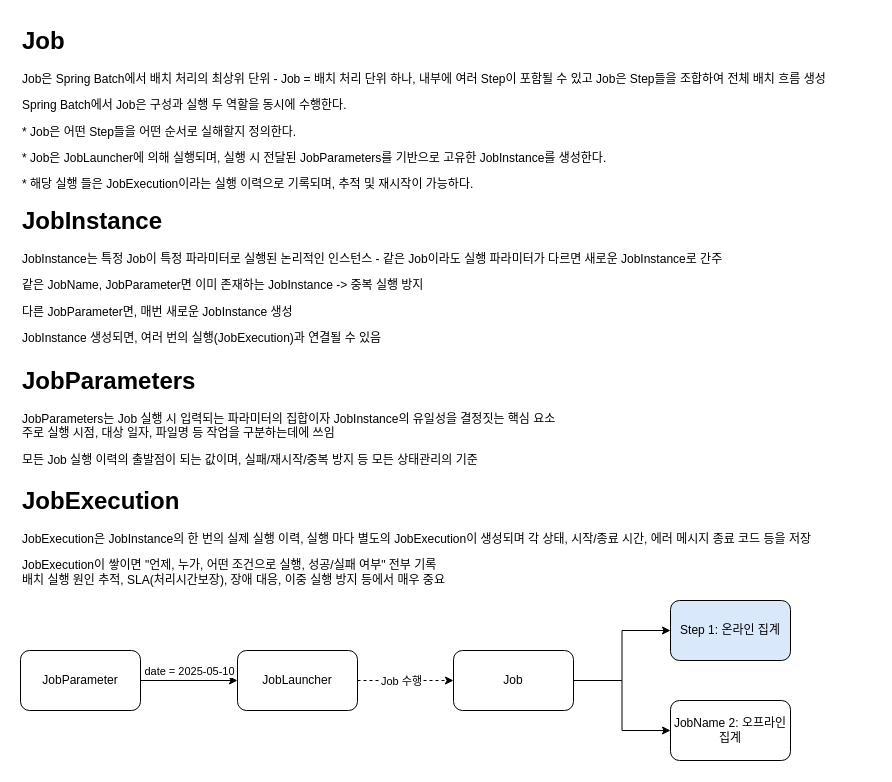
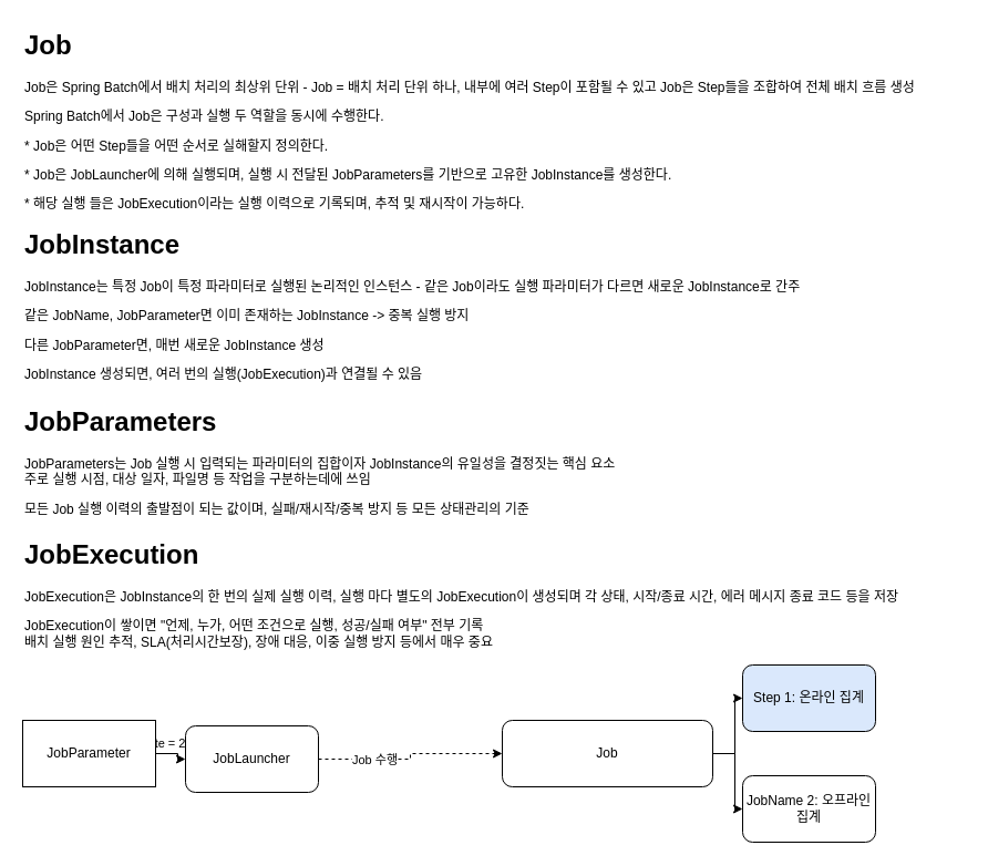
  <mxCell id="0" />
  <mxCell id="1" parent="0" />
  <mxCell id="2" value="&lt;h1 style=&quot;margin-top: 0px;&quot;&gt;Job&lt;/h1&gt;&lt;p&gt;Job은 Spring Batch에서 배치 처리의 최상위 단위 - Job = 배치 처리 단위 하나, 내부에 여러 Step이 포함될 수 있고 Job은 Step들을 조합하여 전체 배치 흐름 생성&lt;/p&gt;&lt;p&gt;Spring Batch에서 Job은 구성과 실행 두 역할을 동시에 수행한다.&amp;nbsp;&lt;/p&gt;&lt;p&gt;* Job은 어떤 Step들을 어떤 순서로 실해할지 정의한다.&lt;/p&gt;&lt;p&gt;* Job은 JobLauncher에 의해 실행되며, 실행 시 전달된 JobParameters를 기반으로 고유한 JobInstance를 생성한다.&lt;/p&gt;&lt;p&gt;* 해당 실행 들은 JobExecution이라는 실행 이력으로 기록되며, 추적 및 재시작이 가능하다.&lt;/p&gt;" style="text;html=1;whiteSpace=wrap;overflow=hidden;rounded=0;" vertex="1" parent="1"><mxGeometry width="850" height="200" as="geometry" x="20" y="20" /></mxCell>
  <mxCell id="3" value="" style="group" vertex="1" connectable="0" parent="1"><mxGeometry y="600" width="770" height="160" as="geometry" x="20" /></mxCell>
  <mxCell id="4" style="edgeStyle=orthogonalEdgeStyle;rounded=0;orthogonalLoop=1;jettySize=auto;html=1;entryX=0;entryY=0.5;entryDx=0;entryDy=0;" edge="1" parent="3" source="6" target="9"><mxGeometry relative="1" as="geometry" /></mxCell>
  <mxCell id="5" value="date = 2025-05-10" style="edgeLabel;html=1;align=center;verticalAlign=middle;resizable=0;points=[];" vertex="1" connectable="0" parent="4"><mxGeometry x="-0.46" relative="1" as="geometry"><mxPoint x="22" y="-10" as="offset" /></mxGeometry></mxCell>
- <mxCell id="6" value="JobParameter" style="rounded=1;whiteSpace=wrap;html=1;" vertex="1" parent="3"><mxGeometry y="50" width="120" height="60" as="geometry" /></mxCell>
+ <mxCell id="6" value="JobParameter" style="whiteSpace=wrap;html=1;rounded=0;" vertex="1" parent="3"><mxGeometry y="50" width="120" height="60" as="geometry" /></mxCell>
  <mxCell id="7" style="edgeStyle=orthogonalEdgeStyle;rounded=0;orthogonalLoop=1;jettySize=auto;html=1;dashed=1;" edge="1" parent="3" source="9" target="11"><mxGeometry relative="1" as="geometry" /></mxCell>
  <mxCell id="8" value="Job 수행" style="edgeLabel;html=1;align=center;verticalAlign=middle;resizable=0;points=[];" vertex="1" connectable="0" parent="7"><mxGeometry x="-0.799" y="1" relative="1" as="geometry"><mxPoint x="33" y="1" as="offset" /></mxGeometry></mxCell>
- <mxCell id="9" value="JobLauncher" style="rounded=1;whiteSpace=wrap;html=1;" vertex="1" parent="3"><mxGeometry x="217" y="50" width="120" height="60" as="geometry" /></mxCell>
+ <mxCell id="9" value="JobLauncher" style="rounded=1;whiteSpace=wrap;html=1;" vertex="1" parent="3"><mxGeometry x="147" y="55" width="120" height="60" as="geometry" /></mxCell>
  <mxCell id="10" style="edgeStyle=orthogonalEdgeStyle;rounded=0;orthogonalLoop=1;jettySize=auto;html=1;" edge="1" parent="3" source="11" target="13"><mxGeometry relative="1" as="geometry" /></mxCell>
- <mxCell id="11" value="Job" style="rounded=1;whiteSpace=wrap;html=1;" vertex="1" parent="3"><mxGeometry x="433" y="50" width="120" height="60" as="geometry" /></mxCell>
+ <mxCell id="11" value="Job" style="rounded=1;whiteSpace=wrap;html=1;" vertex="1" parent="3"><mxGeometry x="433" y="50" width="190" height="60" as="geometry" /></mxCell>
  <mxCell id="12" value="" style="group" vertex="1" connectable="0" parent="3"><mxGeometry x="650" width="120" height="160" as="geometry" /></mxCell>
  <mxCell id="13" value="Step 1: 온라인 집계" style="rounded=1;whiteSpace=wrap;html=1;fillColor=#dae8fc;" vertex="1" parent="12"><mxGeometry width="120" height="60" as="geometry" /></mxCell>
  <mxCell id="14" value="JobName 2: 오프라인 집계" style="rounded=1;whiteSpace=wrap;html=1;" vertex="1" parent="12"><mxGeometry y="100" width="120" height="60" as="geometry" /></mxCell>
  <mxCell id="15" style="edgeStyle=orthogonalEdgeStyle;rounded=0;orthogonalLoop=1;jettySize=auto;html=1;entryX=0;entryY=0.5;entryDx=0;entryDy=0;" edge="1" parent="3" source="11" target="14"><mxGeometry relative="1" as="geometry" /></mxCell>
  <mxCell id="16" value="&lt;h1 style=&quot;margin-top: 0px;&quot;&gt;JobInstance&lt;/h1&gt;&lt;p&gt;JobInstance는 특정 Job이 특정 파라미터로 실행된 논리적인 인스턴스 - 같은 Job이라도 실행 파라미터가 다르면 새로운 JobInstance로 간주&lt;/p&gt;&lt;p&gt;같은 JobName, JobParameter면 이미 존재하는 JobInstance -&amp;gt; 중복 실행 방지&lt;br&gt;&lt;/p&gt;&lt;p&gt;다른 JobParameter면, 매번 새로운 JobInstance 생성&lt;span style=&quot;background-color: transparent; color: light-dark(rgb(0, 0, 0), rgb(255, 255, 255));&quot;&gt;&lt;br&gt;&lt;/span&gt;&lt;/p&gt;&lt;p&gt;&lt;span style=&quot;background-color: transparent; color: light-dark(rgb(0, 0, 0), rgb(255, 255, 255));&quot;&gt;JobInstance 생성되면, 여러 번의 실행(JobExecution)과 연결될 수 있음&lt;/span&gt;&lt;/p&gt;&lt;p&gt;&lt;span style=&quot;background-color: transparent; color: light-dark(rgb(0, 0, 0), rgb(255, 255, 255));&quot;&gt;&lt;br&gt;&lt;/span&gt;&lt;/p&gt;" style="text;html=1;whiteSpace=wrap;overflow=hidden;rounded=0;fontFamily=Helvetica;" vertex="1" parent="1"><mxGeometry y="200" width="850" height="160" as="geometry" x="20" /></mxCell>
  <mxCell id="17" value="&lt;h1 style=&quot;margin-top: 0px;&quot;&gt;JobParameters&lt;/h1&gt;&lt;p&gt;JobParameters는 Job 실행 시 입력되는 파라미터의 집합이자 JobInstance의 유일성을 결정짓는 핵심 요소&lt;br&gt;주로 실행 시점, 대상 일자, 파일명 등 작업을 구분하는데에 쓰임&lt;/p&gt;&lt;p&gt;모든 Job 실행 이력의 출발점이 되는 값이며, 실패/재시작/중복 방지 등 모든 상태관리의 기준&lt;/p&gt;" style="text;html=1;whiteSpace=wrap;overflow=hidden;rounded=0;fontFamily=Helvetica;" vertex="1" parent="1"><mxGeometry y="360" width="850" height="120" as="geometry" x="20" /></mxCell>
  <mxCell id="18" value="&lt;h1 style=&quot;margin-top: 0px;&quot;&gt;JobExecution&lt;/h1&gt;&lt;p&gt;JobExecution은 JobInstance의 한 번의 실제 실행 이력, 실행 마다 별도의 JobExecution이 생성되며 각 상태, 시작/종료 시간, 에러 메시지 종료 코드 등을 저장&lt;/p&gt;&lt;p&gt;JobExecution이 쌓이면 &quot;언제, 누가, 어떤 조건으로 실행, 성공/실패 여부&quot; 전부 기록&lt;br&gt;배치 실행 원인 추적, SLA(처리시간보장), 장애 대응, 이중 실행 방지 등에서 매우 중요&lt;/p&gt;" style="text;html=1;whiteSpace=wrap;overflow=hidden;rounded=0;fontFamily=Helvetica;" vertex="1" parent="1"><mxGeometry y="480" width="850" height="120" as="geometry" x="20" /></mxCell>
